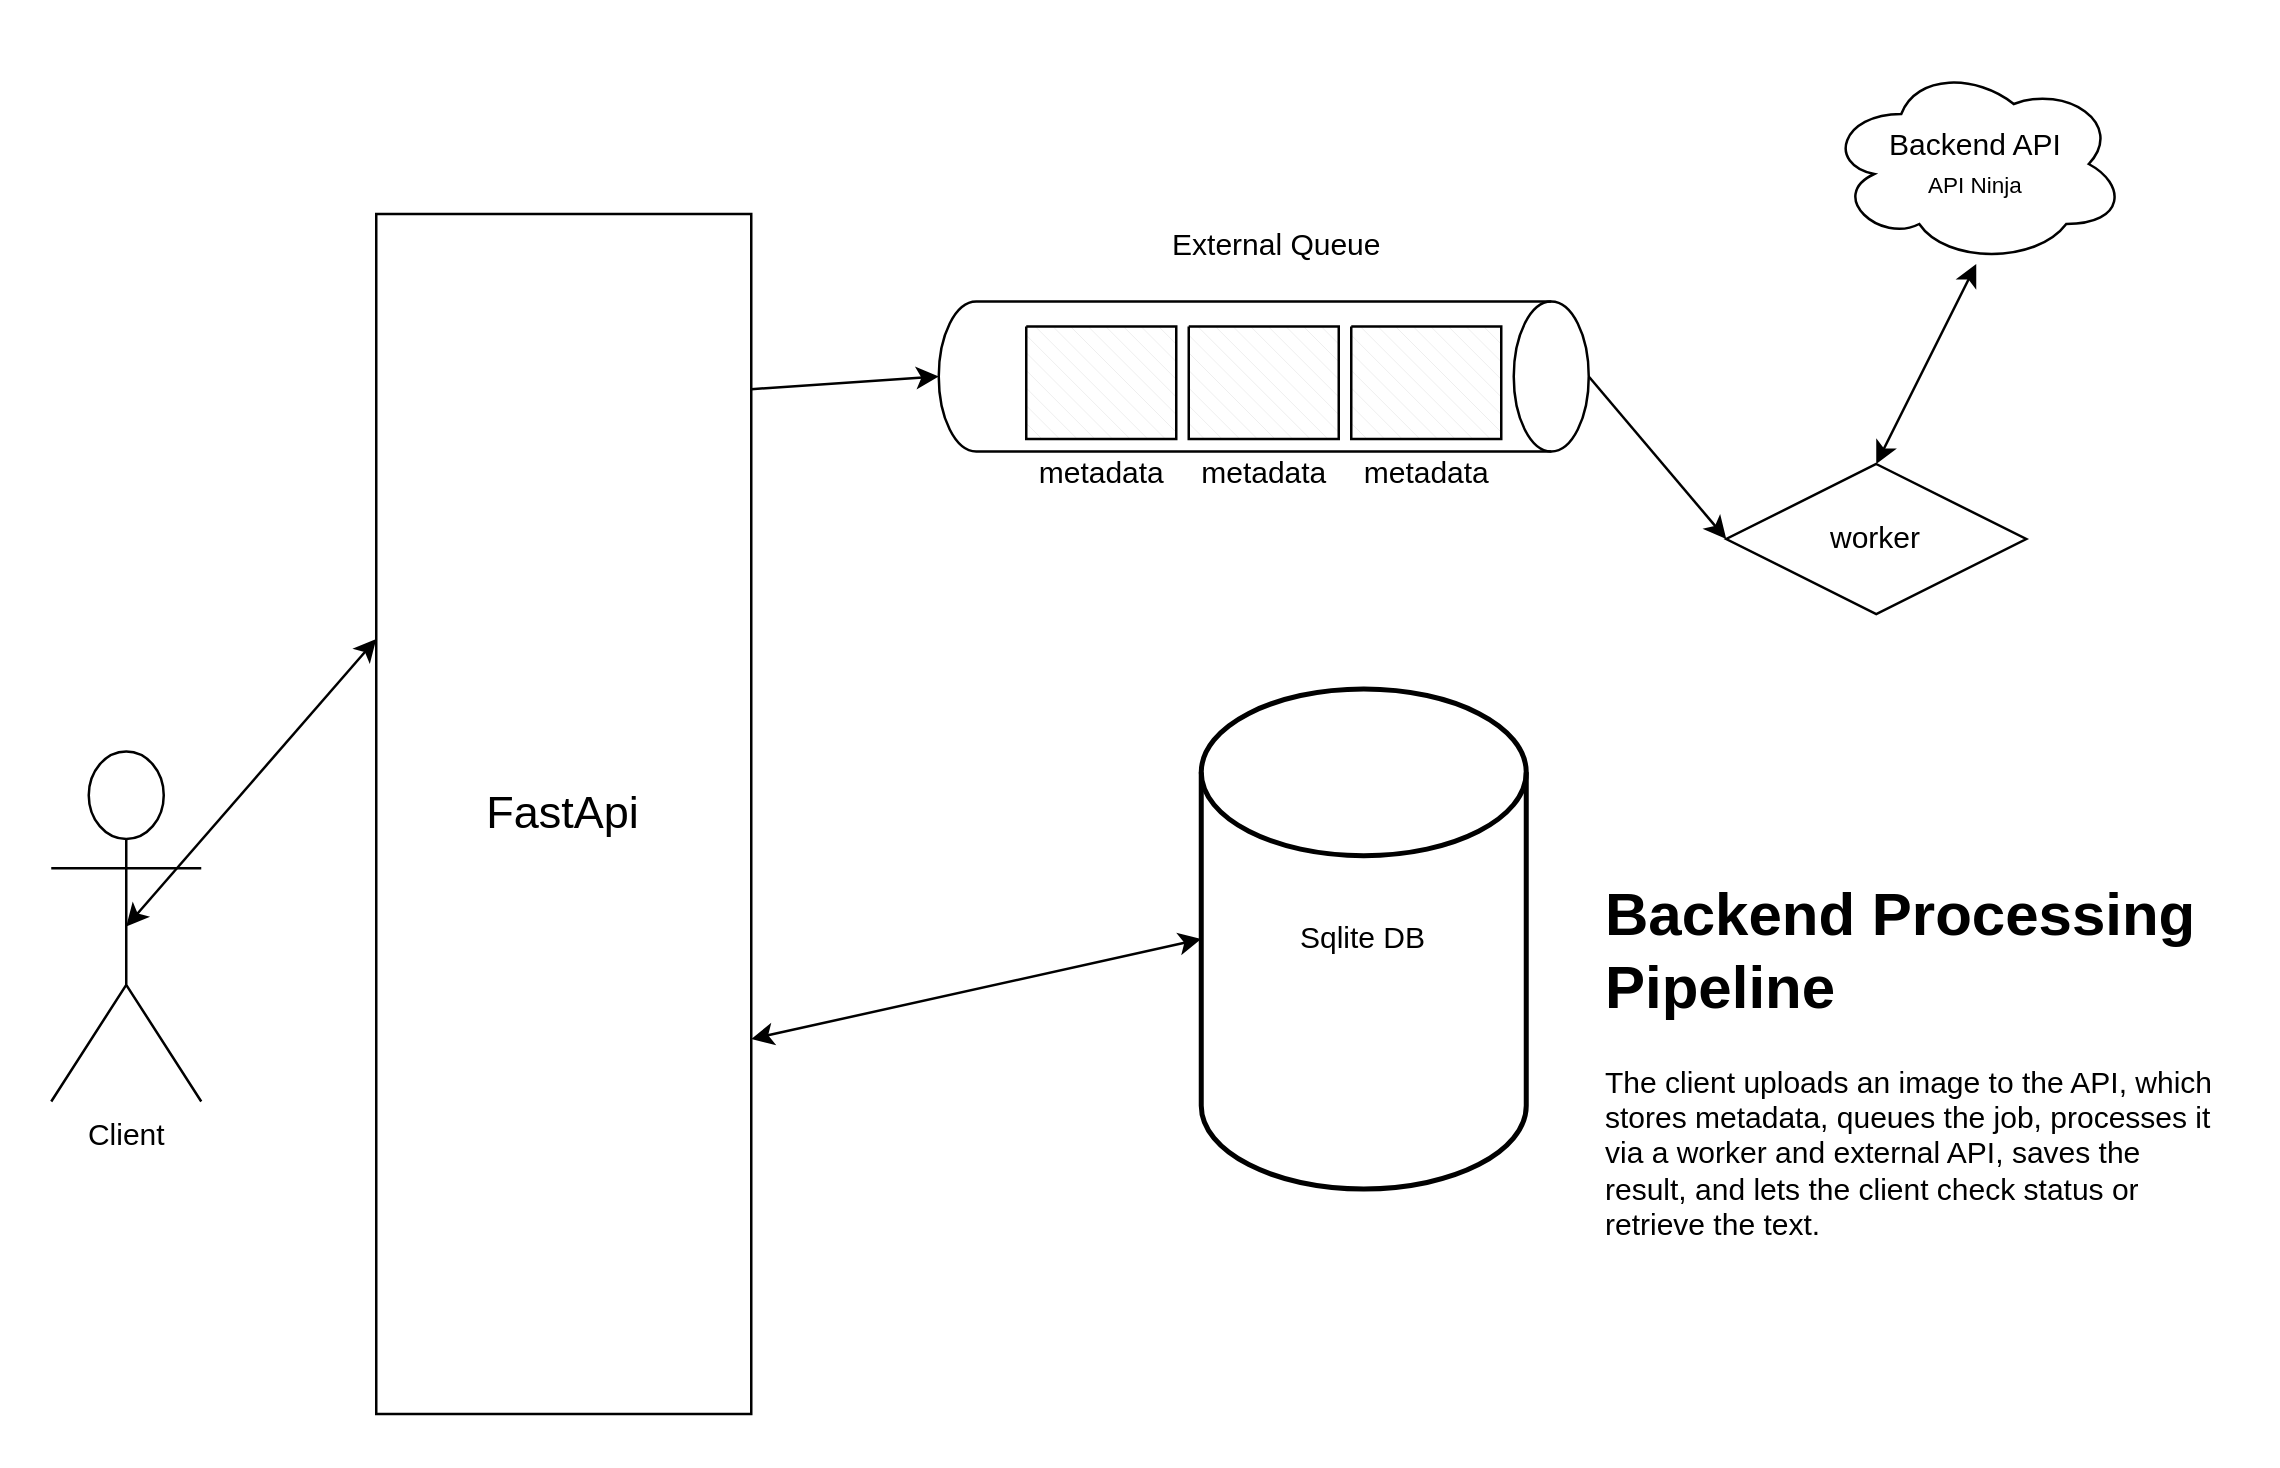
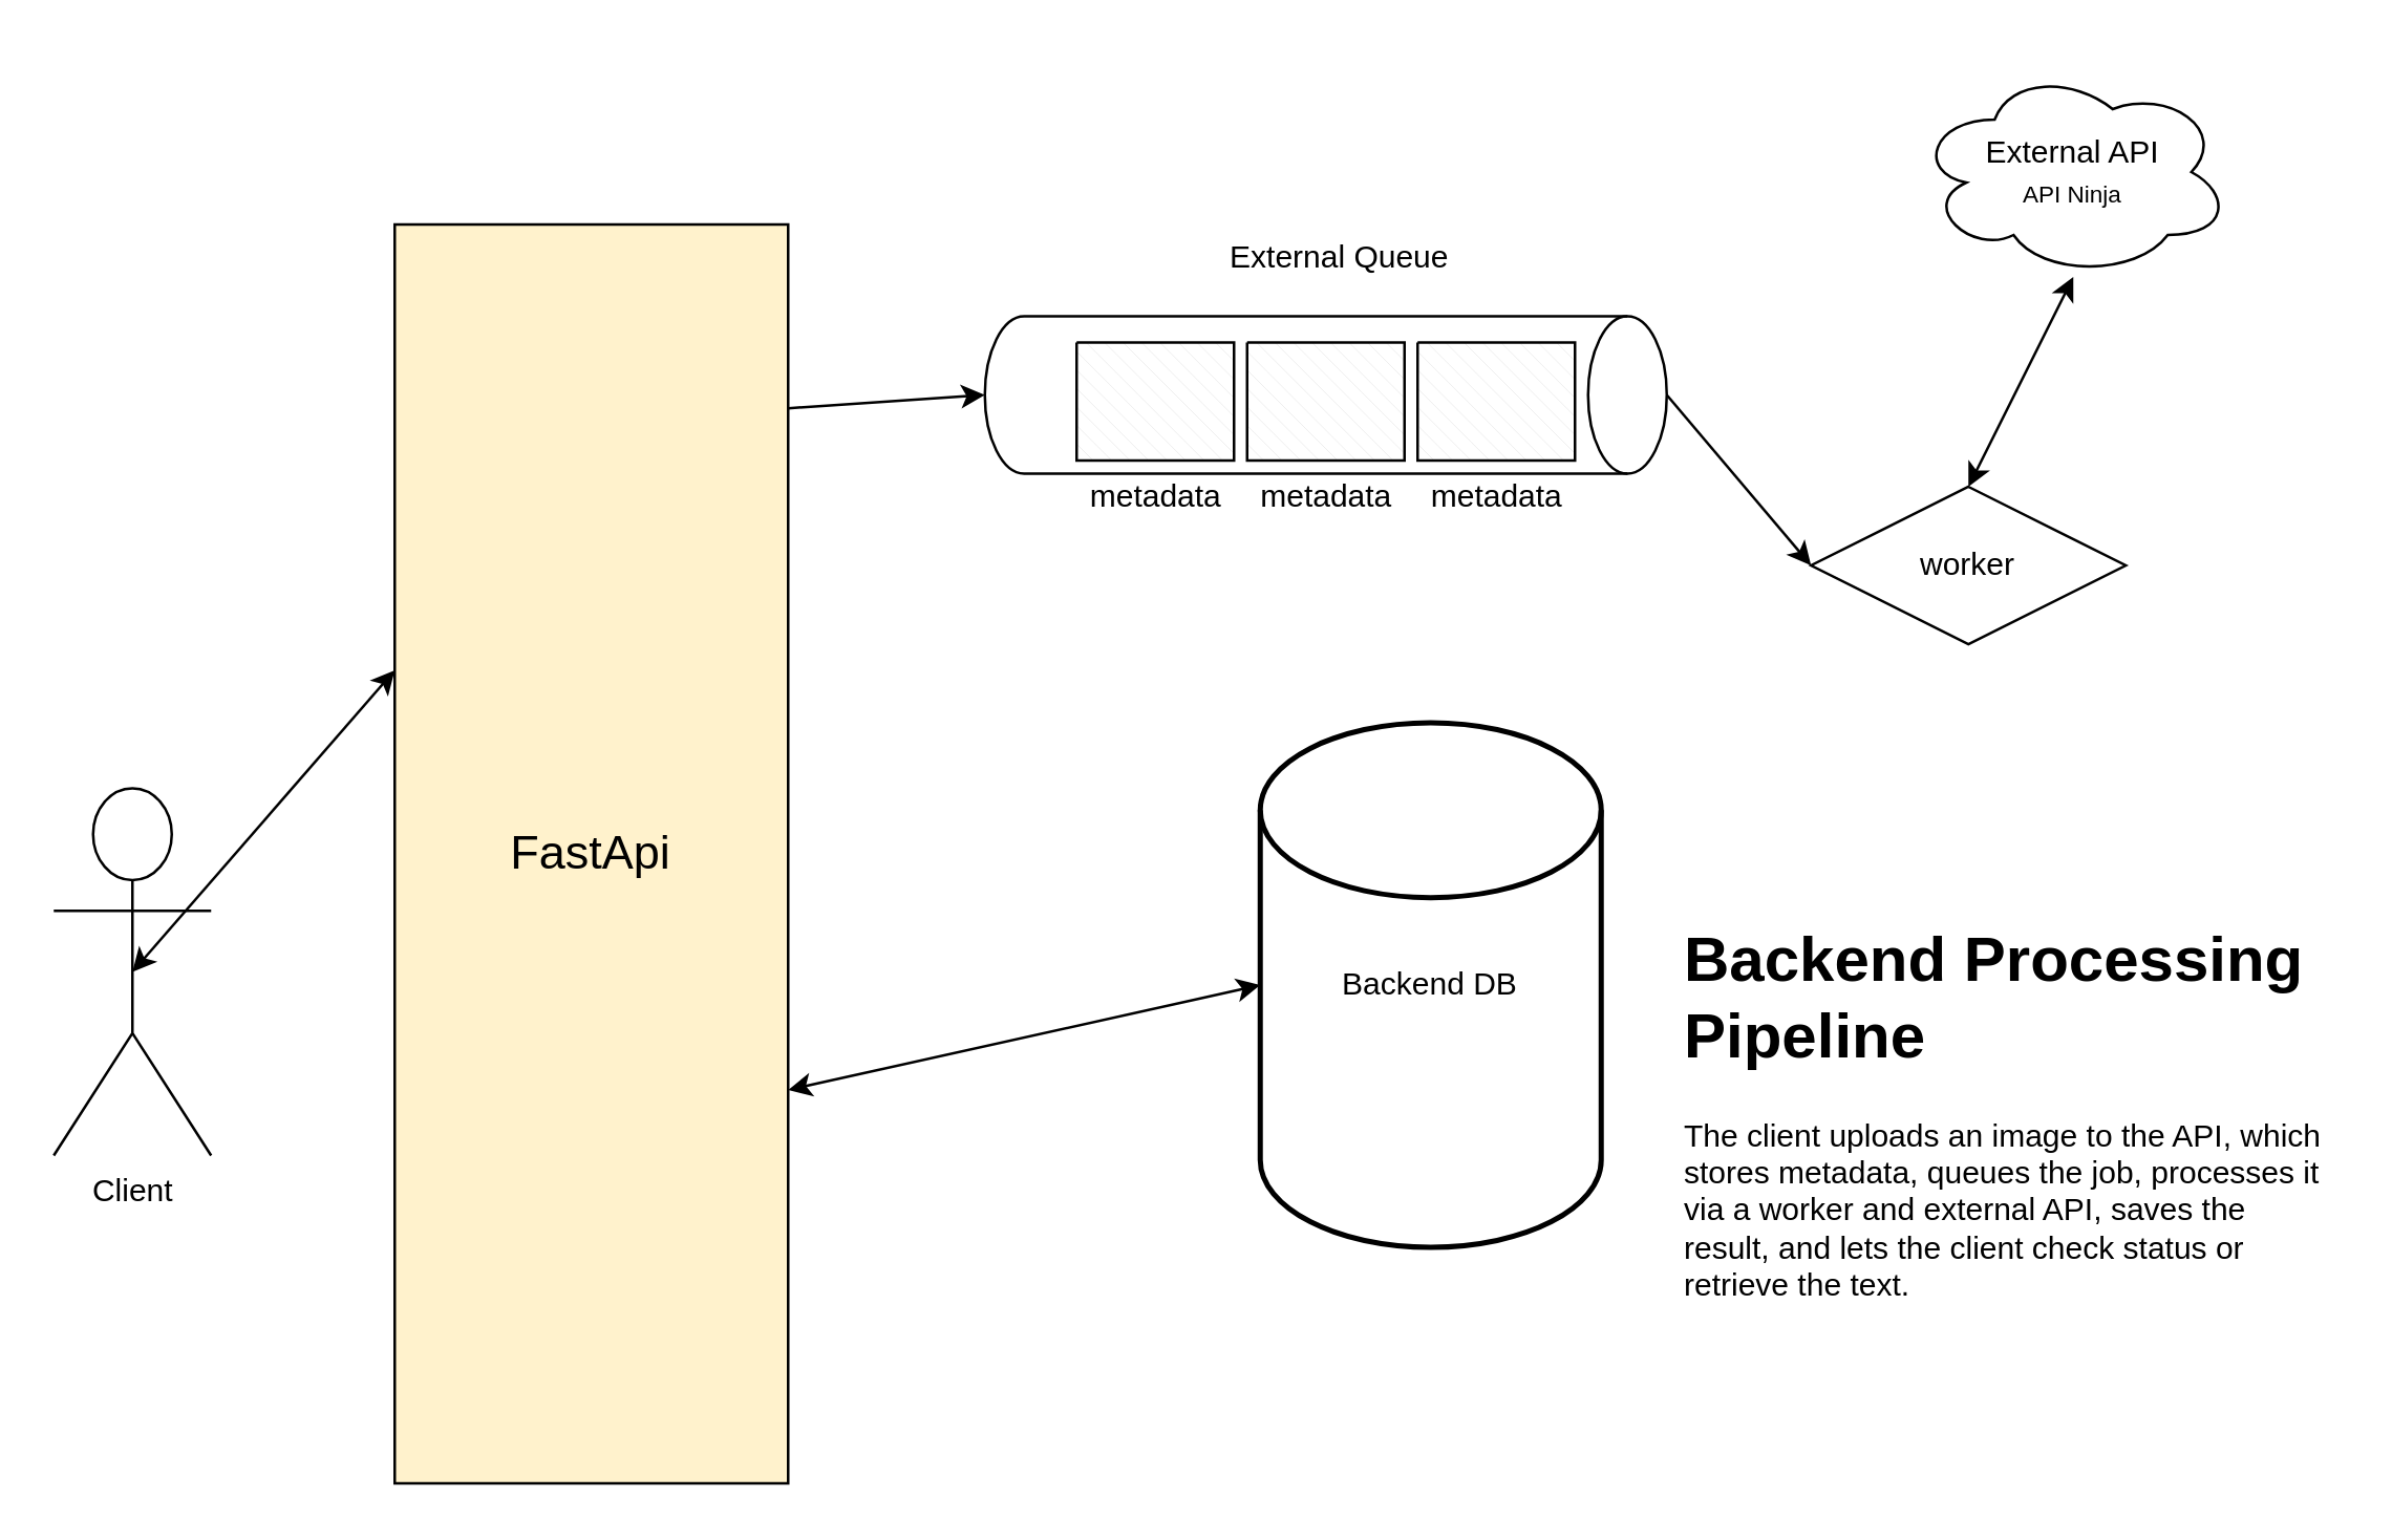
  <mxCell id="0" />
  <mxCell id="1" parent="0" />
  <mxCell id="2" value="Client" style="shape=umlActor;verticalLabelPosition=bottom;verticalAlign=top;html=1;outlineConnect=0;" vertex="1" parent="1"><mxGeometry x="20" y="300" width="60" height="140" as="geometry" /></mxCell>
- <mxCell id="3" value="&lt;font style=&quot;font-size: 18px;&quot;&gt;FastApi&lt;/font&gt;" style="rounded=0;whiteSpace=wrap;html=1;" vertex="1" parent="1"><mxGeometry x="150" y="85" width="150" height="480" as="geometry" /></mxCell>
- <mxCell id="4" value="Sqlite DB" style="strokeWidth=2;html=1;shape=mxgraph.flowchart.database;whiteSpace=wrap;" vertex="1" parent="1"><mxGeometry x="480" y="275" width="130" height="200" as="geometry" /></mxCell>
+ <mxCell id="3" value="&lt;font style=&quot;font-size: 18px;&quot;&gt;FastApi&lt;/font&gt;" style="rounded=0;whiteSpace=wrap;html=1;fillColor=#fff2cc;" vertex="1" parent="1"><mxGeometry x="150" y="85" width="150" height="480" as="geometry" /></mxCell>
+ <mxCell id="4" value="Backend DB" style="strokeWidth=2;html=1;shape=mxgraph.flowchart.database;whiteSpace=wrap;" vertex="1" parent="1"><mxGeometry x="480" y="275" width="130" height="200" as="geometry" /></mxCell>
  <mxCell id="5" value="" style="shape=cylinder3;whiteSpace=wrap;html=1;boundedLbl=1;backgroundOutline=1;size=15;rotation=90;" vertex="1" parent="1"><mxGeometry x="475" y="20" width="60" height="260" as="geometry" /></mxCell>
  <mxCell id="6" value="" style="endArrow=classic;html=1;rounded=0;entryX=0.5;entryY=1;entryDx=0;entryDy=0;entryPerimeter=0;exitX=1;exitY=0.146;exitDx=0;exitDy=0;exitPerimeter=0;" edge="1" parent="1" source="3" target="5"><mxGeometry width="50" height="50" relative="1" as="geometry"><mxPoint x="320" y="205" as="sourcePoint" /><mxPoint x="370" y="155" as="targetPoint" /></mxGeometry></mxCell>
  <mxCell id="7" value="metadata" style="verticalLabelPosition=bottom;verticalAlign=top;html=1;shape=mxgraph.basic.patternFillRect;fillStyle=diagRev;step=5;fillStrokeWidth=0.2;fillStrokeColor=#dddddd;" vertex="1" parent="1"><mxGeometry x="540" y="130" width="60" height="45" as="geometry" /></mxCell>
  <mxCell id="8" value="metadata" style="verticalLabelPosition=bottom;verticalAlign=top;html=1;shape=mxgraph.basic.patternFillRect;fillStyle=diagRev;step=5;fillStrokeWidth=0.2;fillStrokeColor=#dddddd;" vertex="1" parent="1"><mxGeometry x="475" y="130" width="60" height="45" as="geometry" /></mxCell>
  <mxCell id="9" value="metadata" style="verticalLabelPosition=bottom;verticalAlign=top;html=1;shape=mxgraph.basic.patternFillRect;fillStyle=diagRev;step=5;fillStrokeWidth=0.2;fillStrokeColor=#dddddd;" vertex="1" parent="1"><mxGeometry x="410" y="130" width="60" height="45" as="geometry" /></mxCell>
  <mxCell id="10" value="worker" style="rhombus;whiteSpace=wrap;html=1;" vertex="1" parent="1"><mxGeometry x="690" y="185" width="120" height="60" as="geometry" /></mxCell>
  <mxCell id="11" value="" style="endArrow=classic;html=1;rounded=0;exitX=0.5;exitY=0;exitDx=0;exitDy=0;exitPerimeter=0;entryX=0;entryY=0.5;entryDx=0;entryDy=0;" edge="1" parent="1" source="5" target="10"><mxGeometry width="50" height="50" relative="1" as="geometry"><mxPoint x="640" y="195" as="sourcePoint" /><mxPoint x="690" y="145" as="targetPoint" /></mxGeometry></mxCell>
- <mxCell id="12" value="&lt;div&gt;Backend API&lt;/div&gt;&lt;font style=&quot;font-size: 9px;&quot;&gt;API Ninja&lt;/font&gt;" style="ellipse;shape=cloud;whiteSpace=wrap;html=1;" vertex="1" parent="1"><mxGeometry x="730" y="25" width="120" height="80" as="geometry" /></mxCell>
+ <mxCell id="12" value="&lt;div&gt;External API&lt;/div&gt;&lt;font style=&quot;font-size: 9px;&quot;&gt;API Ninja&lt;/font&gt;" style="ellipse;shape=cloud;whiteSpace=wrap;html=1;" vertex="1" parent="1"><mxGeometry x="730" y="25" width="120" height="80" as="geometry" /></mxCell>
  <mxCell id="13" value="" style="endArrow=classic;startArrow=classic;html=1;rounded=0;exitX=0.5;exitY=0;exitDx=0;exitDy=0;" edge="1" parent="1" source="10"><mxGeometry width="50" height="50" relative="1" as="geometry"><mxPoint x="740" y="155" as="sourcePoint" /><mxPoint x="790" y="105" as="targetPoint" /></mxGeometry></mxCell>
  <mxCell id="14" value="External Queue" style="text;html=1;align=center;verticalAlign=middle;resizable=0;points=[];autosize=1;strokeColor=none;fillColor=none;" vertex="1" parent="1"><mxGeometry x="455" y="83" width="110" height="30" as="geometry" /></mxCell>
  <mxCell id="15" value="" style="endArrow=classic;startArrow=classic;html=1;rounded=0;exitX=0.5;exitY=0.5;exitDx=0;exitDy=0;exitPerimeter=0;" edge="1" parent="1" source="2"><mxGeometry width="50" height="50" relative="1" as="geometry"><mxPoint x="100" y="305" as="sourcePoint" /><mxPoint x="150" y="255" as="targetPoint" /></mxGeometry></mxCell>
  <mxCell id="16" value="" style="endArrow=classic;startArrow=classic;html=1;rounded=0;entryX=0;entryY=0.5;entryDx=0;entryDy=0;entryPerimeter=0;" edge="1" parent="1" target="4"><mxGeometry width="50" height="50" relative="1" as="geometry"><mxPoint x="300" y="415" as="sourcePoint" /><mxPoint x="350" y="365" as="targetPoint" /></mxGeometry></mxCell>
  <mxCell id="17" value="&lt;h1 style=&quot;margin-top: 0px;&quot;&gt;Backend Processing Pipeline&lt;/h1&gt;&lt;p&gt;The client uploads an image to the API, which stores metadata, queues the job, processes it via a worker and external API, saves the result, and lets the client check status or retrieve the text.&lt;/p&gt;" style="text;html=1;whiteSpace=wrap;overflow=hidden;rounded=0;" vertex="1" parent="1"><mxGeometry x="640" y="345" width="250" height="210" as="geometry" /></mxCell>
